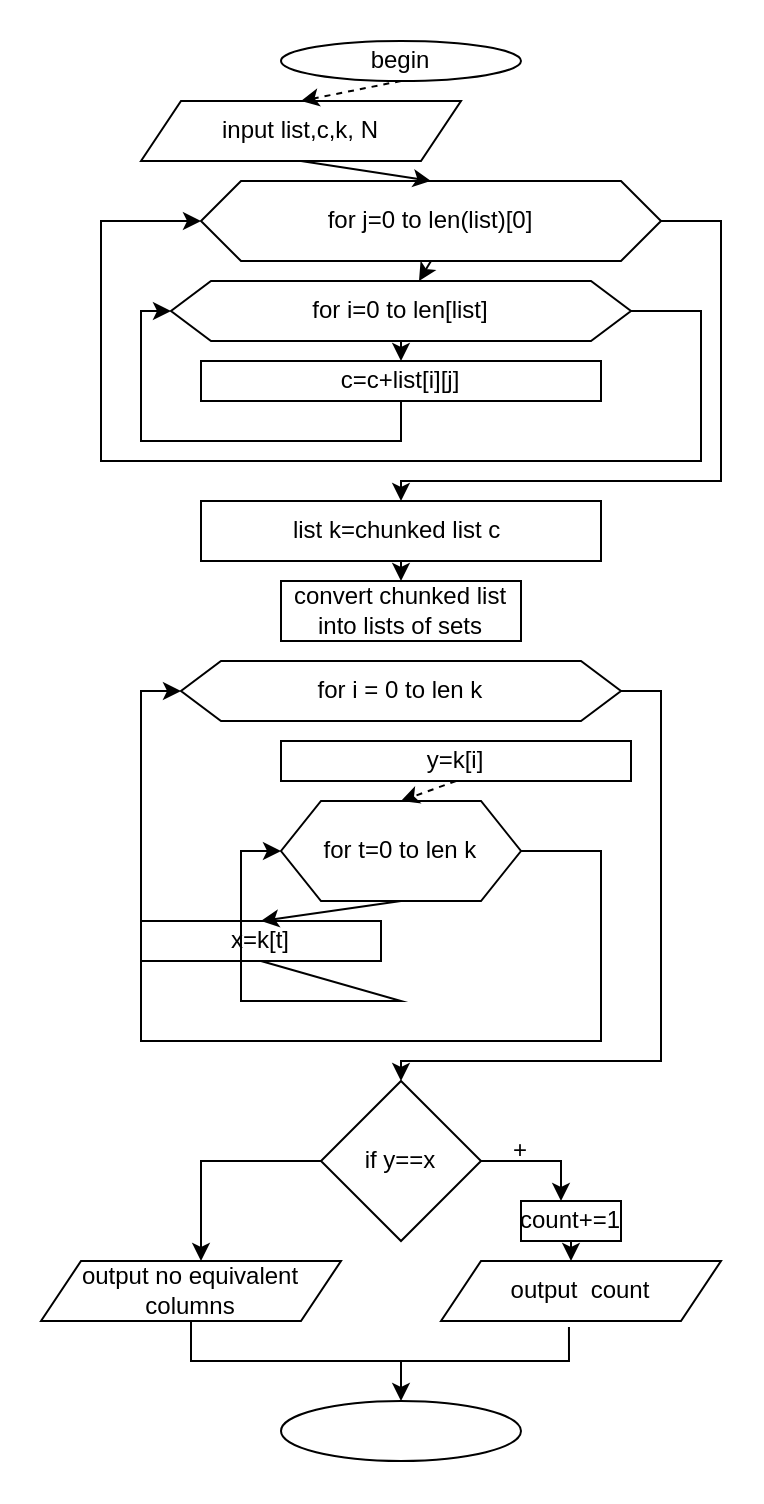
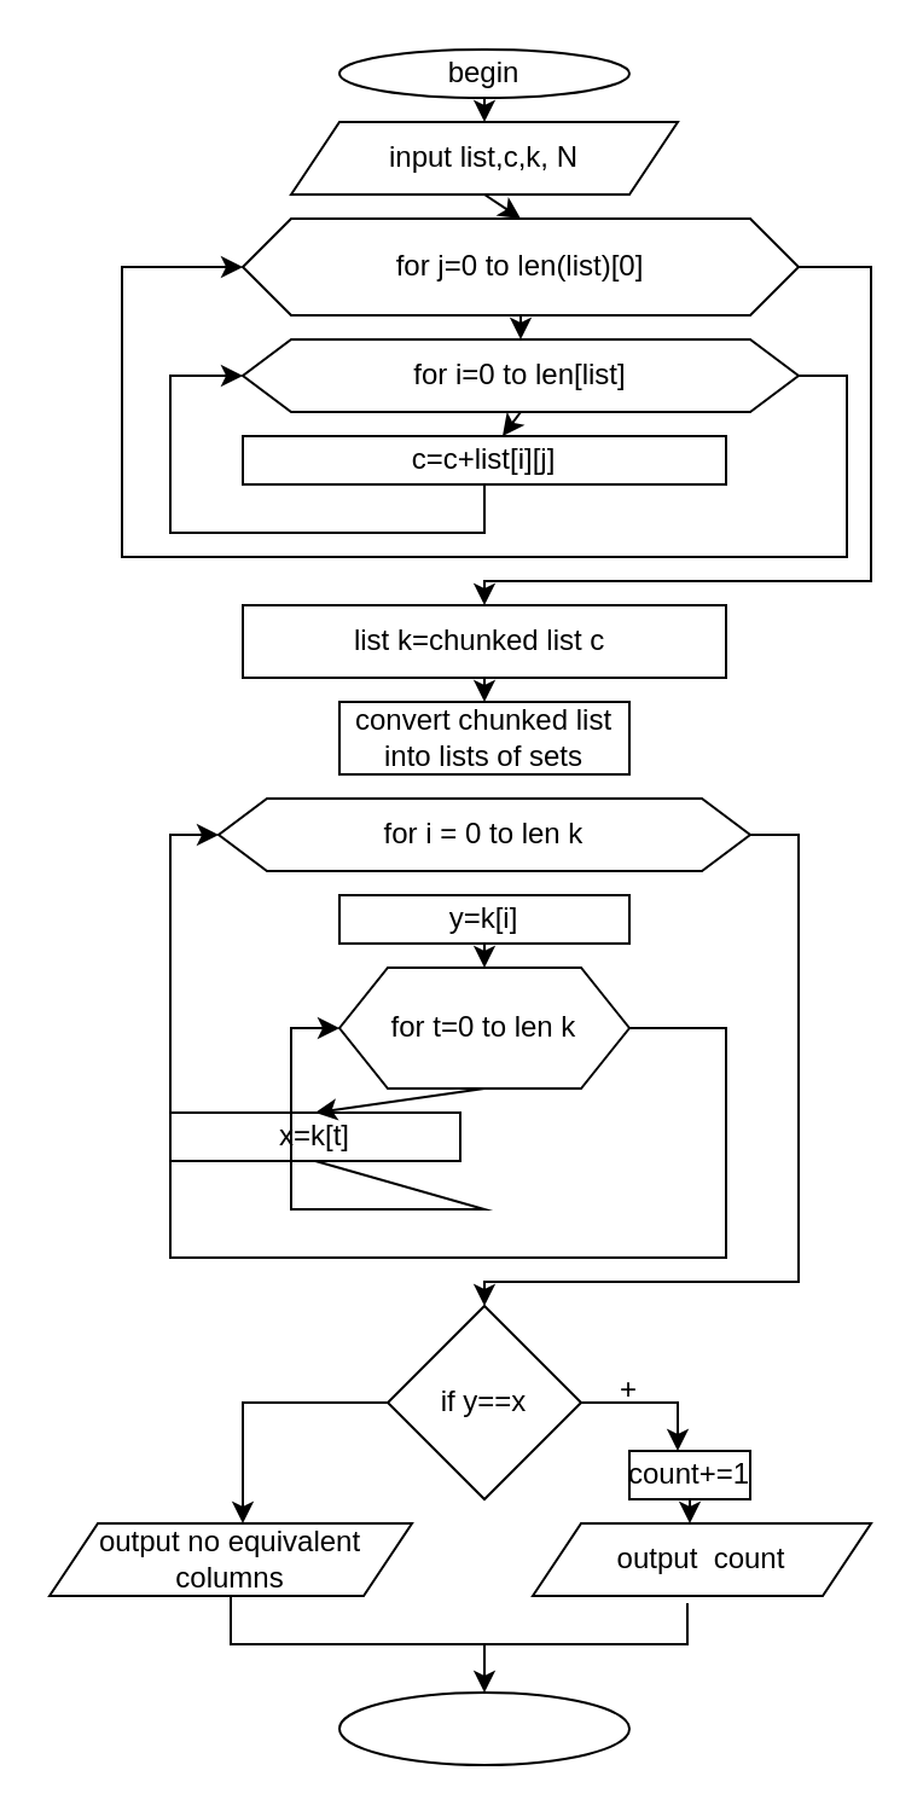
  <mxCell id="0" />
  <mxCell id="1" parent="0" />
  <mxCell id="2" value="begin" style="ellipse;whiteSpace=wrap;html=1;" vertex="1" parent="1"><mxGeometry x="140" width="120" height="20" as="geometry" y="20" /></mxCell>
- <mxCell id="3" value="input list,c,k, N" style="shape=parallelogram;perimeter=parallelogramPerimeter;whiteSpace=wrap;html=1;fixedSize=1;" vertex="1" parent="1"><mxGeometry x="70" y="50" width="160" height="30" as="geometry" /></mxCell>
+ <mxCell id="3" value="input list,c,k, N" style="shape=parallelogram;perimeter=parallelogramPerimeter;whiteSpace=wrap;html=1;fixedSize=1;" vertex="1" parent="1"><mxGeometry x="120" y="50" width="160" height="30" as="geometry" /></mxCell>
  <mxCell id="4" value="" style="endArrow=classic;html=1;rounded=0;exitX=0.5;exitY=1;exitDx=0;exitDy=0;entryX=0.5;entryY=0;entryDx=0;entryDy=0;dashed=1;" edge="1" parent="1" source="2" target="3"><mxGeometry width="50" height="50" relative="1" as="geometry"><mxPoint x="40" y="190" as="sourcePoint" /><mxPoint x="90" y="140" as="targetPoint" /></mxGeometry></mxCell>
  <mxCell id="5" value="for j=0 to len(list)[0]" style="shape=hexagon;perimeter=hexagonPerimeter2;whiteSpace=wrap;html=1;fixedSize=1;" vertex="1" parent="1"><mxGeometry x="100" y="90" width="230" height="40" as="geometry" /></mxCell>
  <mxCell id="6" value="" style="endArrow=classic;html=1;rounded=0;exitX=0.5;exitY=1;exitDx=0;exitDy=0;entryX=0.5;entryY=0;entryDx=0;entryDy=0;" edge="1" parent="1" source="3" target="5"><mxGeometry width="50" height="50" relative="1" as="geometry"><mxPoint x="0" y="200" as="sourcePoint" /><mxPoint x="50" y="150" as="targetPoint" /></mxGeometry></mxCell>
- <mxCell id="7" value="for i=0 to len[list]" style="shape=hexagon;perimeter=hexagonPerimeter2;whiteSpace=wrap;html=1;fixedSize=1;" vertex="1" parent="1"><mxGeometry x="85" y="140" width="230" height="30" as="geometry" /></mxCell>
+ <mxCell id="7" value="for i=0 to len[list]" style="shape=hexagon;perimeter=hexagonPerimeter2;whiteSpace=wrap;html=1;fixedSize=1;" vertex="1" parent="1"><mxGeometry x="100" y="140" width="230" height="30" as="geometry" /></mxCell>
  <mxCell id="8" value="" style="endArrow=classic;html=1;rounded=0;exitX=0.5;exitY=1;exitDx=0;exitDy=0;" edge="1" parent="1" source="5" target="7"><mxGeometry width="50" height="50" relative="1" as="geometry"><mxPoint x="110" y="240" as="sourcePoint" /><mxPoint x="160" y="190" as="targetPoint" /></mxGeometry></mxCell>
  <mxCell id="9" value="c=c+list[i][j]" style="rounded=0;whiteSpace=wrap;html=1;" vertex="1" parent="1"><mxGeometry x="100" y="180" width="200" height="20" as="geometry" /></mxCell>
  <mxCell id="10" value="" style="endArrow=classic;html=1;rounded=0;exitX=0.5;exitY=1;exitDx=0;exitDy=0;" edge="1" parent="1" source="7" target="9"><mxGeometry width="50" height="50" relative="1" as="geometry"><mxPoint x="80" y="350" as="sourcePoint" /><mxPoint x="130" y="300" as="targetPoint" /></mxGeometry></mxCell>
  <mxCell id="11" value="" style="endArrow=classic;html=1;rounded=0;exitX=0.5;exitY=1;exitDx=0;exitDy=0;entryX=0;entryY=0.5;entryDx=0;entryDy=0;" edge="1" parent="1" source="9" target="7"><mxGeometry width="50" height="50" relative="1" as="geometry"><mxPoint x="170" y="300" as="sourcePoint" /><mxPoint x="220" y="250" as="targetPoint" /><Array as="points"><mxPoint x="200" y="220" /><mxPoint x="70" y="220" /><mxPoint x="70" y="155" /></Array></mxGeometry></mxCell>
  <mxCell id="12" value="" style="endArrow=classic;html=1;rounded=0;exitX=1;exitY=0.5;exitDx=0;exitDy=0;entryX=0;entryY=0.5;entryDx=0;entryDy=0;" edge="1" parent="1" source="7" target="5"><mxGeometry width="50" height="50" relative="1" as="geometry"><mxPoint x="370" y="140" as="sourcePoint" /><mxPoint x="420" y="90" as="targetPoint" /><Array as="points"><mxPoint x="350" y="155" /><mxPoint x="350" y="230" /><mxPoint x="50" y="230" /><mxPoint x="50" y="110" /></Array></mxGeometry></mxCell>
  <mxCell id="13" value="" style="endArrow=classic;html=1;rounded=0;exitX=1;exitY=0.5;exitDx=0;exitDy=0;" edge="1" parent="1" source="5"><mxGeometry width="50" height="50" relative="1" as="geometry"><mxPoint x="420" y="130" as="sourcePoint" /><mxPoint x="200" y="250" as="targetPoint" /><Array as="points"><mxPoint x="360" y="110" /><mxPoint x="360" y="240" /><mxPoint x="200" y="240" /></Array></mxGeometry></mxCell>
  <mxCell id="14" value="list k=chunked list c&amp;nbsp;" style="rounded=0;whiteSpace=wrap;html=1;" vertex="1" parent="1"><mxGeometry x="100" y="250" width="200" height="30" as="geometry" /></mxCell>
  <mxCell id="15" value="" style="endArrow=classic;html=1;rounded=0;exitX=0.5;exitY=1;exitDx=0;exitDy=0;" edge="1" parent="1" source="14"><mxGeometry width="50" height="50" relative="1" as="geometry"><mxPoint x="160" y="380" as="sourcePoint" /><mxPoint x="200" y="290" as="targetPoint" /></mxGeometry></mxCell>
  <mxCell id="16" value="convert chunked list into lists of sets" style="rounded=0;whiteSpace=wrap;html=1;" vertex="1" parent="1"><mxGeometry x="140" y="290" width="120" height="30" as="geometry" /></mxCell>
  <mxCell id="17" value="for i = 0 to len k" style="shape=hexagon;perimeter=hexagonPerimeter2;whiteSpace=wrap;html=1;fixedSize=1;" vertex="1" parent="1"><mxGeometry x="90" y="330" width="220" height="30" as="geometry" /></mxCell>
- <mxCell id="18" value="y=k[i]" style="rounded=0;whiteSpace=wrap;html=1;" vertex="1" parent="1"><mxGeometry x="140" y="370" width="175" height="20" as="geometry" /></mxCell>
+ <mxCell id="18" value="y=k[i]" style="rounded=0;whiteSpace=wrap;html=1;" vertex="1" parent="1"><mxGeometry x="140" y="370" width="120" height="20" as="geometry" /></mxCell>
  <mxCell id="19" value="for t=0 to len k" style="shape=hexagon;perimeter=hexagonPerimeter2;whiteSpace=wrap;html=1;fixedSize=1;" vertex="1" parent="1"><mxGeometry x="140" y="400" width="120" height="50" as="geometry" /></mxCell>
  <mxCell id="20" value="" style="endArrow=classic;html=1;rounded=0;exitX=0.5;exitY=1;exitDx=0;exitDy=0;entryX=0.5;entryY=0;entryDx=0;entryDy=0;dashed=1;" edge="1" parent="1" source="18" target="19"><mxGeometry width="50" height="50" relative="1" as="geometry"><mxPoint x="290" y="420" as="sourcePoint" /><mxPoint x="340" y="370" as="targetPoint" /></mxGeometry></mxCell>
  <mxCell id="21" value="x=k[t]" style="rounded=0;whiteSpace=wrap;html=1;" vertex="1" parent="1"><mxGeometry x="70" y="460" width="120" height="20" as="geometry" /></mxCell>
  <mxCell id="22" value="" style="endArrow=classic;html=1;rounded=0;exitX=0.5;exitY=1;exitDx=0;exitDy=0;entryX=0.5;entryY=0;entryDx=0;entryDy=0;" edge="1" parent="1" source="19" target="21"><mxGeometry width="50" height="50" relative="1" as="geometry"><mxPoint x="320" y="510" as="sourcePoint" /><mxPoint x="370" y="460" as="targetPoint" /></mxGeometry></mxCell>
  <mxCell id="23" value="" style="endArrow=classic;html=1;rounded=0;exitX=0.5;exitY=1;exitDx=0;exitDy=0;entryX=0;entryY=0.5;entryDx=0;entryDy=0;" edge="1" parent="1" source="21" target="19"><mxGeometry width="50" height="50" relative="1" as="geometry"><mxPoint x="310" y="500" as="sourcePoint" /><mxPoint x="360" y="450" as="targetPoint" /><Array as="points"><mxPoint x="200" y="500" /><mxPoint x="120" y="500" /><mxPoint x="120" y="425" /></Array></mxGeometry></mxCell>
  <mxCell id="24" value="" style="endArrow=classic;html=1;rounded=0;exitX=1;exitY=0.5;exitDx=0;exitDy=0;entryX=0;entryY=0.5;entryDx=0;entryDy=0;" edge="1" parent="1" source="19" target="17"><mxGeometry width="50" height="50" relative="1" as="geometry"><mxPoint x="370" y="430" as="sourcePoint" /><mxPoint x="420" y="380" as="targetPoint" /><Array as="points"><mxPoint x="300" y="425" /><mxPoint x="300" y="520" /><mxPoint x="70" y="520" /><mxPoint x="70" y="345" /></Array></mxGeometry></mxCell>
  <mxCell id="25" value="" style="endArrow=classic;html=1;rounded=0;exitX=1;exitY=0.5;exitDx=0;exitDy=0;" edge="1" parent="1" source="17"><mxGeometry width="50" height="50" relative="1" as="geometry"><mxPoint x="380" y="320" as="sourcePoint" /><mxPoint x="200" y="540" as="targetPoint" /><Array as="points"><mxPoint x="330" y="345" /><mxPoint x="330" y="530" /><mxPoint x="200" y="530" /></Array></mxGeometry></mxCell>
  <mxCell id="26" value="if y==x" style="rhombus;whiteSpace=wrap;html=1;" vertex="1" parent="1"><mxGeometry x="160" y="540" width="80" height="80" as="geometry" /></mxCell>
  <mxCell id="27" value="" style="endArrow=classic;html=1;rounded=0;exitX=1;exitY=0.5;exitDx=0;exitDy=0;" edge="1" parent="1" source="26"><mxGeometry width="50" height="50" relative="1" as="geometry"><mxPoint x="300" y="620" as="sourcePoint" /><mxPoint x="280" y="600" as="targetPoint" /><Array as="points"><mxPoint x="280" y="580" /></Array></mxGeometry></mxCell>
  <mxCell id="28" value="+" style="text;html=1;strokeColor=none;fillColor=none;align=center;verticalAlign=middle;whiteSpace=wrap;rounded=0;" vertex="1" parent="1"><mxGeometry x="230" y="560" width="60" height="30" as="geometry" /></mxCell>
  <mxCell id="29" value="count+=1" style="rounded=0;whiteSpace=wrap;html=1;" vertex="1" parent="1"><mxGeometry x="260" y="600" width="50" height="20" as="geometry" /></mxCell>
  <mxCell id="30" value="" style="endArrow=classic;html=1;rounded=0;exitX=0.5;exitY=1;exitDx=0;exitDy=0;" edge="1" parent="1" source="29"><mxGeometry width="50" height="50" relative="1" as="geometry"><mxPoint x="320" y="660" as="sourcePoint" /><mxPoint x="285" y="630" as="targetPoint" /></mxGeometry></mxCell>
  <mxCell id="31" value="" style="endArrow=classic;html=1;rounded=0;exitX=0;exitY=0.5;exitDx=0;exitDy=0;" edge="1" parent="1" source="26"><mxGeometry width="50" height="50" relative="1" as="geometry"><mxPoint x="40" y="590" as="sourcePoint" /><mxPoint x="100" y="630" as="targetPoint" /><Array as="points"><mxPoint x="100" y="580" /></Array></mxGeometry></mxCell>
  <mxCell id="32" value="output&amp;nbsp; count" style="shape=parallelogram;perimeter=parallelogramPerimeter;whiteSpace=wrap;html=1;fixedSize=1;" vertex="1" parent="1"><mxGeometry x="220" y="630" width="140" height="30" as="geometry" /></mxCell>
  <mxCell id="33" value="output no equivalent columns" style="shape=parallelogram;perimeter=parallelogramPerimeter;whiteSpace=wrap;html=1;fixedSize=1;" vertex="1" parent="1"><mxGeometry x="20" y="630" width="150" height="30" as="geometry" /></mxCell>
  <mxCell id="34" value="" style="endArrow=none;html=1;rounded=0;exitX=0.5;exitY=1;exitDx=0;exitDy=0;entryX=0.457;entryY=1.1;entryDx=0;entryDy=0;entryPerimeter=0;" edge="1" parent="1" source="33" target="32"><mxGeometry width="50" height="50" relative="1" as="geometry"><mxPoint x="140" y="770" as="sourcePoint" /><mxPoint x="190" y="720" as="targetPoint" /><Array as="points"><mxPoint x="95" y="680" /><mxPoint x="284" y="680" /></Array></mxGeometry></mxCell>
  <mxCell id="35" value="" style="endArrow=classic;html=1;rounded=0;" edge="1" parent="1"><mxGeometry width="50" height="50" relative="1" as="geometry"><mxPoint x="200" y="680" as="sourcePoint" /><mxPoint x="200" y="700" as="targetPoint" /></mxGeometry></mxCell>
  <mxCell id="36" value="" style="ellipse;whiteSpace=wrap;html=1;" vertex="1" parent="1"><mxGeometry x="140" y="700" width="120" height="30" as="geometry" /></mxCell>
